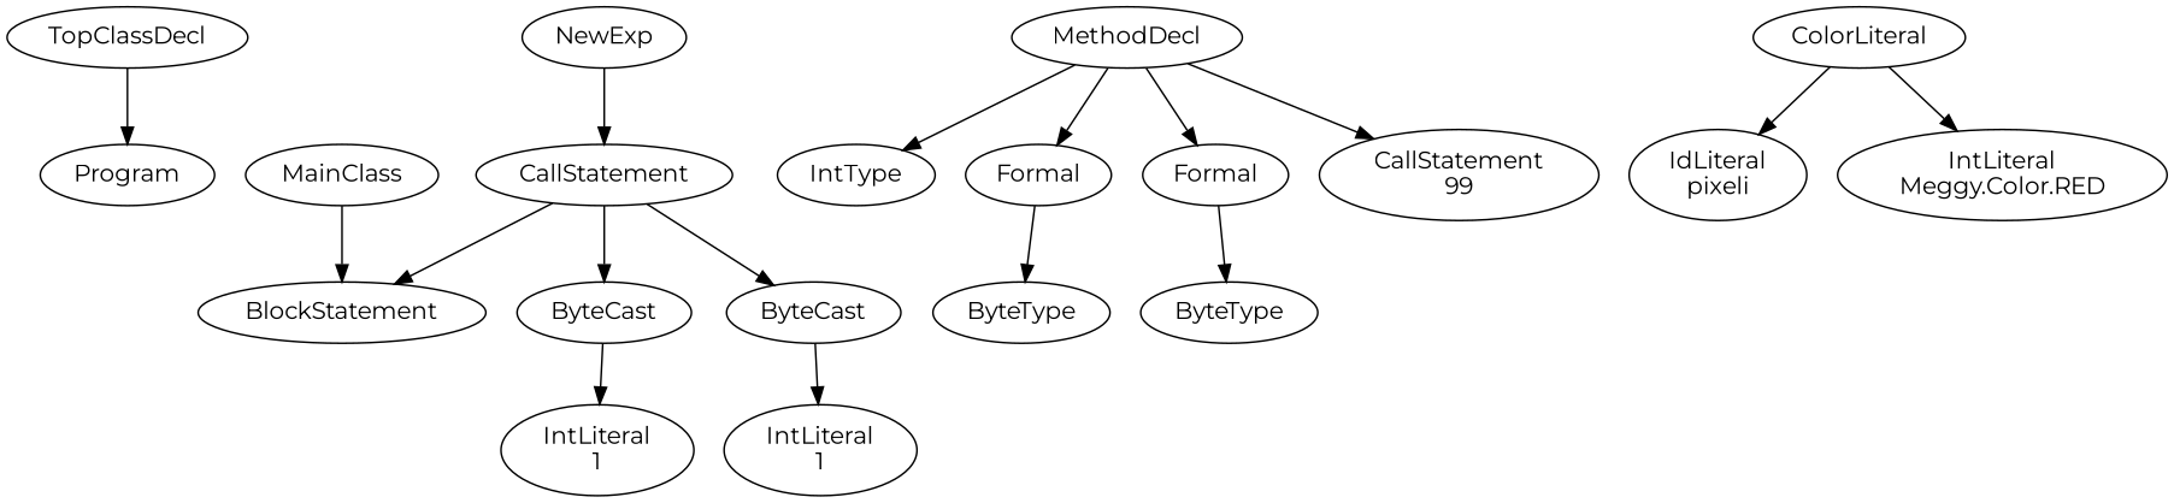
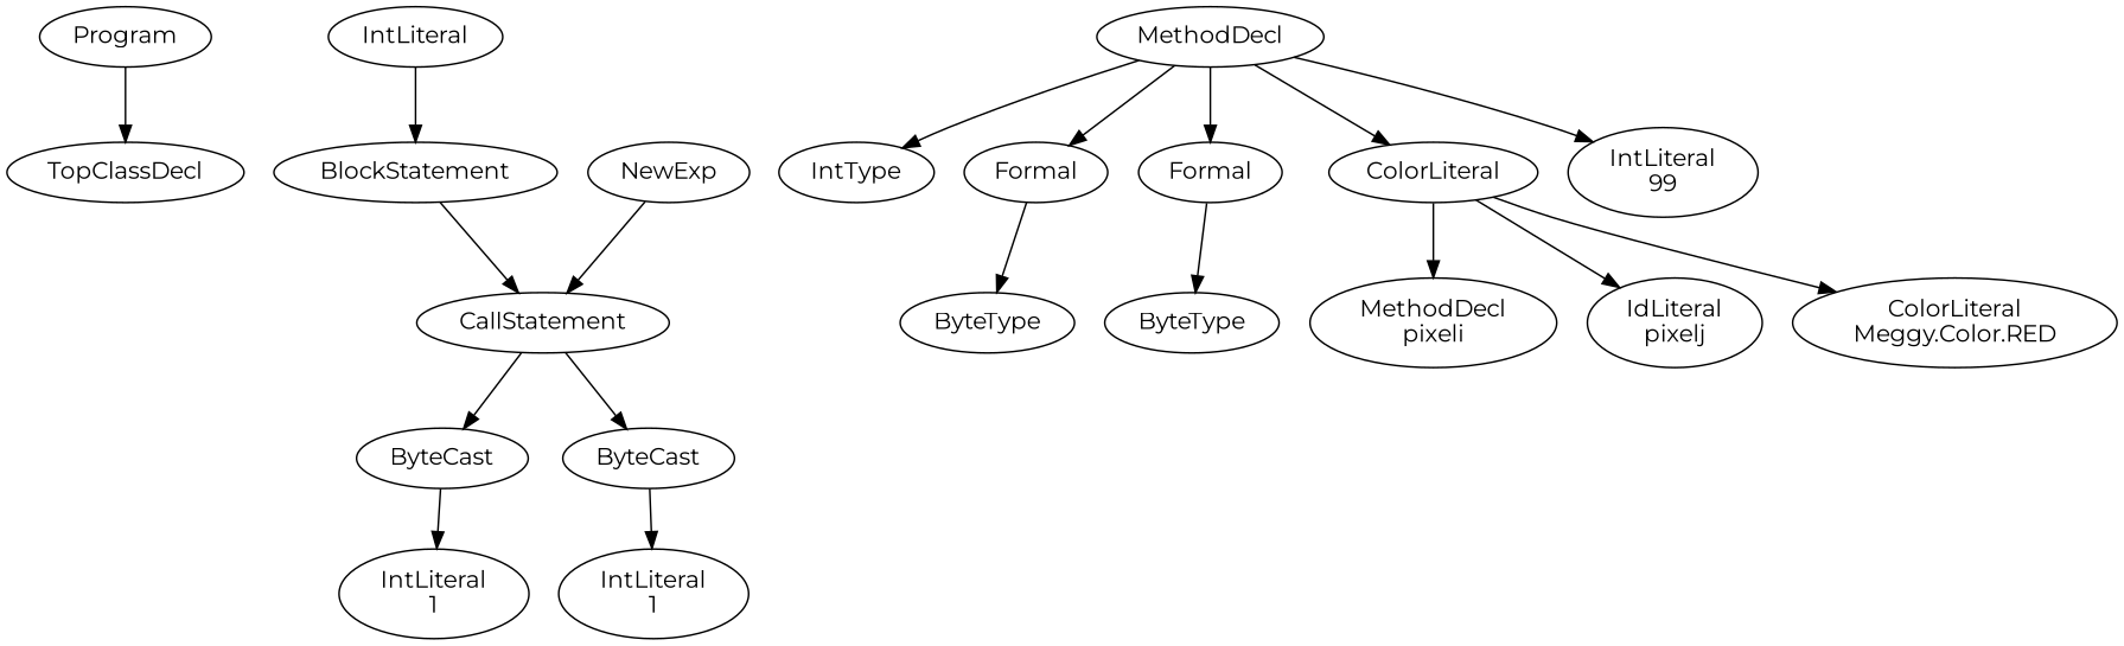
  digraph {
    fontname=Montserrat
    node [fontname=Montserrat]
    edge [fontname=Montserrat]
    n1 [label=Program]
    n2 [label=TopClassDecl]
-   n3 [label=MainClass]
+   n3 [label=IntLiteral]
    n4 [label=BlockStatement]
    n5 [label=CallStatement]
    n6 [label=ByteCast]
    n7 [label=ByteCast]
    n8 [label=NewExp]
    n9 [label="IntLiteral\n1"]
    n10 [label="IntLiteral\n1"]
    n11 [label=MethodDecl]
    n12 [label=IntType]
    n13 [label=Formal]
    n14 [label=Formal]
    n15 [label=ColorLiteral]
-   n16 [label="CallStatement\n99"]
+   n16 [label="IntLiteral\n99"]
    n17 [label=ByteType]
    n18 [label=ByteType]
-   n19 [label="IdLiteral\npixeli"]
-   n21 [label="IntLiteral\nMeggy.Color.RED"]
-   n2 -> n1
+   n19 [label="MethodDecl\npixeli"]
+   n20 [label="IdLiteral\npixelj"]
+   n21 [label="ColorLiteral\nMeggy.Color.RED"]
+   n1 -> n2
    n3 -> n4
-   n5 -> n4
+   n4 -> n5
    n5 -> n6
    n5 -> n7
    n6 -> n9
    n7 -> n10
    n8 -> n5
    n11 -> n12
    n11 -> n13
    n11 -> n14
+   n11 -> n15
    n11 -> n16
    n13 -> n17
    n14 -> n18
    n15 -> n19
+   n15 -> n20
    n15 -> n21
  }
